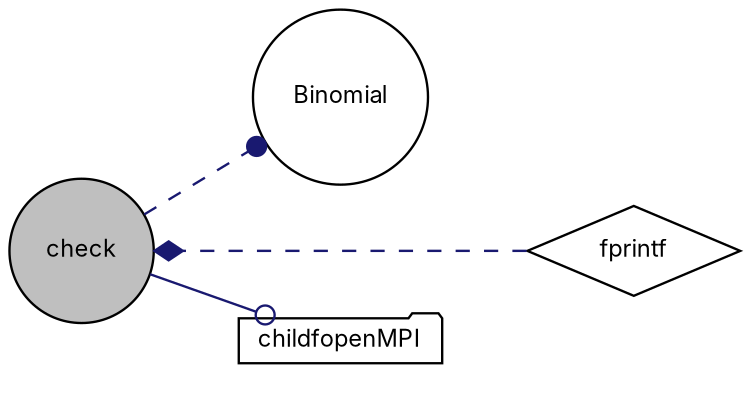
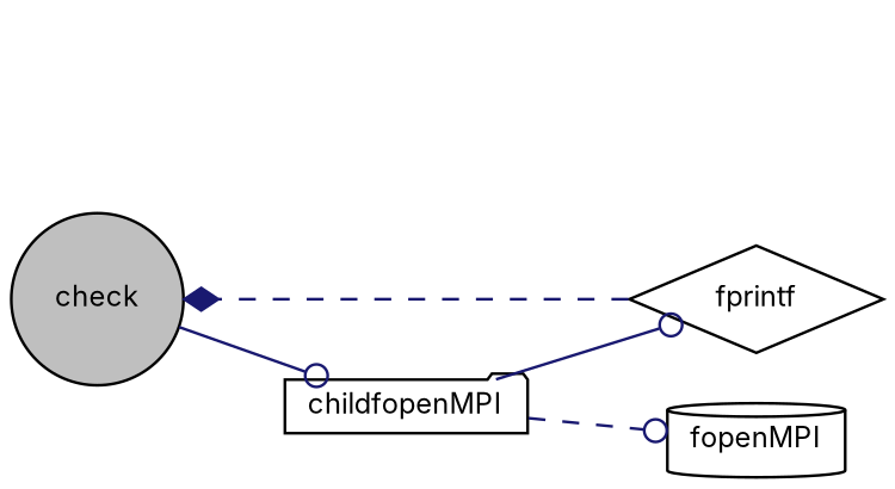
  digraph {
    fontname=Inter
    rankdir=LR
    node [color=black fillcolor=white fontname=Inter fontsize=10 shape=circle style=filled]
    edge [arrowhead=odot color=midnightblue fontname=Inter fontsize=10 labelfontname=Helvetica labelfontsize=10 style=dashed]
    n1 [fillcolor=grey75 fontcolor=black height=0.2 label=check width=0.4]
-   n2 [height=0.2 label=Binomial width=0.4]
    n3 [height=0.2 label=childfopenMPI shape=folder width=0.4]
    n4 [height=0.2 label=fprintf shape=diamond width=0.4]
-   n1 -> n2 [arrowhead=dot]
+   n5 [height=0.2 label=fopenMPI shape=cylinder width=0.4]
    n1 -> n3 [style=solid]
+   n3 -> n4 [style=solid]
+   n3 -> n5
    n4 -> n1 [arrowhead=diamond]
  }
